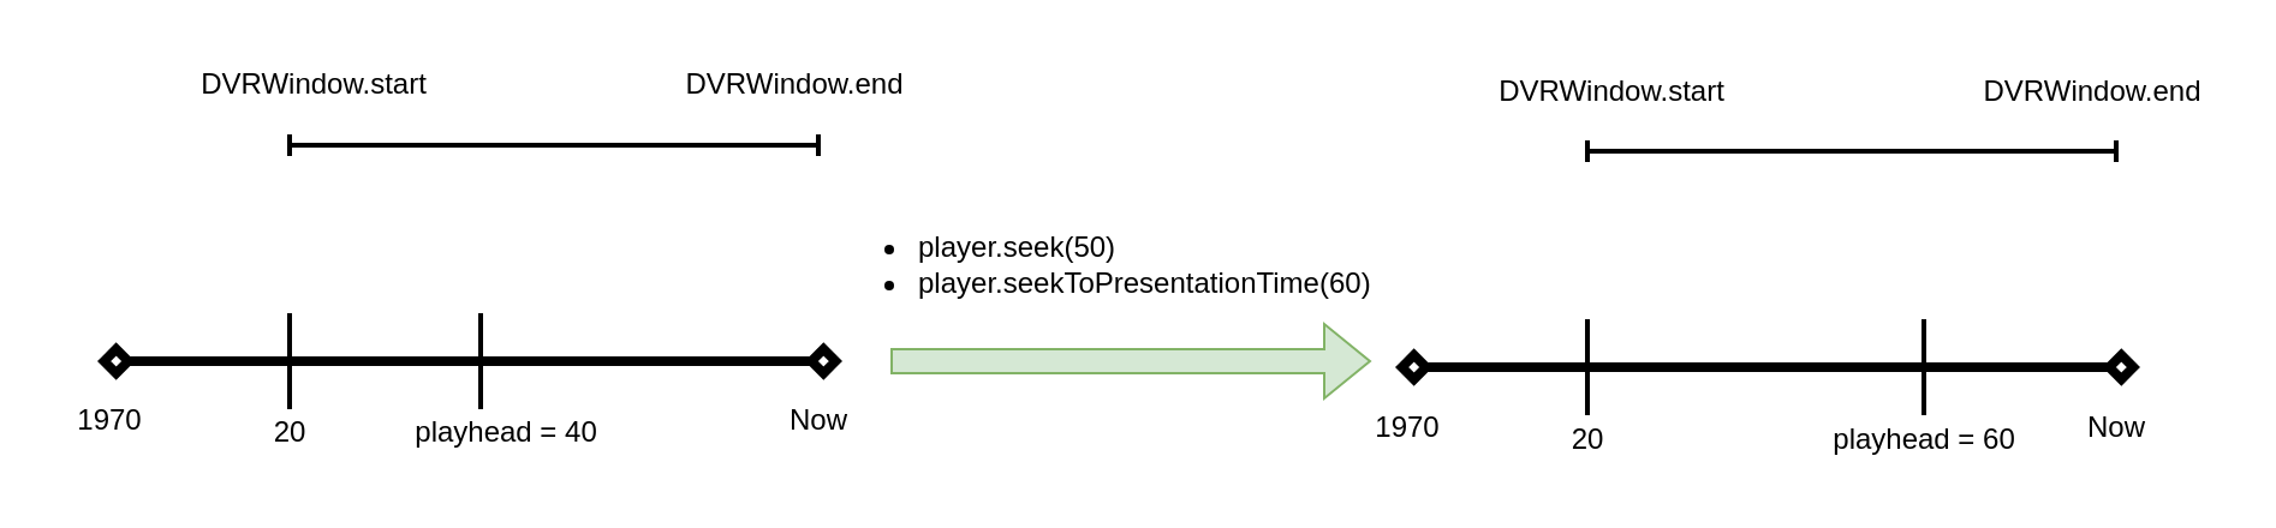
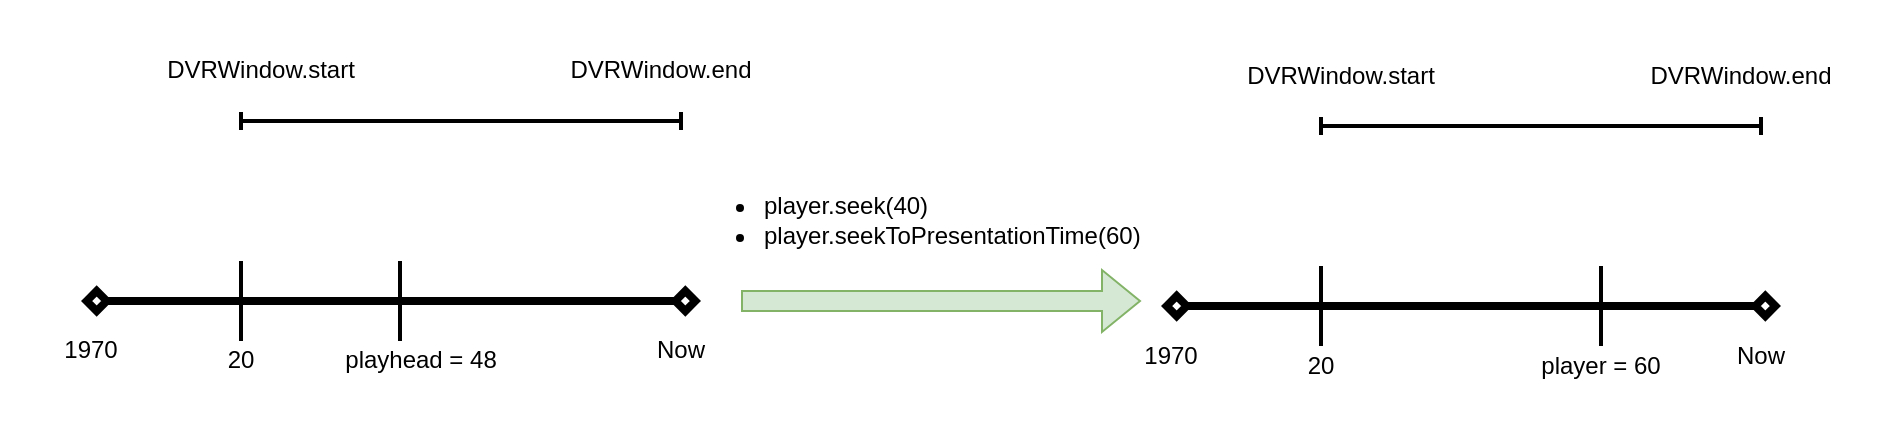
  <mxCell id="0" />
  <mxCell id="1" parent="0" />
- <mxCell id="2" value="&lt;ul style=&quot;&quot;&gt;&lt;li&gt;player.seek(50)&lt;/li&gt;&lt;li&gt;player.seekToPresentationTime(60)&lt;/li&gt;&lt;/ul&gt;" style="text;html=1;align=left;verticalAlign=middle;resizable=0;points=[];autosize=1;strokeColor=none;fillColor=none;" parent="1" vertex="1"><mxGeometry x="340" y="75" width="250" height="70" as="geometry" /></mxCell>
+ <mxCell id="2" value="&lt;ul style=&quot;&quot;&gt;&lt;li&gt;player.seek(40)&lt;/li&gt;&lt;li&gt;player.seekToPresentationTime(60)&lt;/li&gt;&lt;/ul&gt;" style="text;html=1;align=left;verticalAlign=middle;resizable=0;points=[];autosize=1;strokeColor=none;fillColor=none;" parent="1" vertex="1"><mxGeometry x="340" y="75" width="250" height="70" as="geometry" /></mxCell>
  <mxCell id="3" value="" style="shape=flexArrow;endArrow=classic;html=1;rounded=0;fontSize=12;fillColor=#d5e8d4;strokeColor=#82b366;" parent="1" edge="1"><mxGeometry width="50" height="50" relative="1" as="geometry"><mxPoint x="370" y="150" as="sourcePoint" /><mxPoint x="570" y="150" as="targetPoint" /></mxGeometry></mxCell>
  <mxCell id="4" value="" style="endArrow=diamond;html=1;rounded=0;startArrow=diamond;startFill=0;strokeWidth=4;endFill=0;" parent="1" edge="1"><mxGeometry width="50" height="50" relative="1" as="geometry"><mxPoint x="40" y="150" as="sourcePoint" /><mxPoint x="350" y="150" as="targetPoint" /></mxGeometry></mxCell>
  <mxCell id="5" value="1970" style="text;html=1;align=center;verticalAlign=middle;resizable=0;points=[];autosize=1;strokeColor=none;fillColor=none;" parent="1" vertex="1"><mxGeometry x="20" y="160" width="50" height="30" as="geometry" /></mxCell>
- <mxCell id="6" value="playhead = 40" style="text;html=1;align=center;verticalAlign=middle;resizable=0;points=[];autosize=1;strokeColor=none;fillColor=none;" parent="1" vertex="1"><mxGeometry x="160" y="165" width="100" height="30" as="geometry" /></mxCell>
+ <mxCell id="6" value="playhead = 48" style="text;html=1;align=center;verticalAlign=middle;resizable=0;points=[];autosize=1;strokeColor=none;fillColor=none;" parent="1" vertex="1"><mxGeometry x="160" y="165" width="100" height="30" as="geometry" /></mxCell>
  <mxCell id="7" value="" style="endArrow=none;html=1;rounded=0;strokeWidth=2;" parent="1" edge="1"><mxGeometry width="50" height="50" relative="1" as="geometry"><mxPoint x="199.5" y="170" as="sourcePoint" /><mxPoint x="199.5" y="130" as="targetPoint" /></mxGeometry></mxCell>
  <mxCell id="8" value="Now" style="text;html=1;align=center;verticalAlign=middle;resizable=0;points=[];autosize=1;strokeColor=none;fillColor=none;" parent="1" vertex="1"><mxGeometry x="315" y="160" width="50" height="30" as="geometry" /></mxCell>
  <mxCell id="9" value="" style="endArrow=baseDash;html=1;rounded=0;startArrow=baseDash;startFill=0;endFill=0;strokeWidth=2;" edge="1" parent="1"><mxGeometry width="50" height="50" relative="1" as="geometry"><mxPoint x="120" y="60" as="sourcePoint" /><mxPoint x="340" y="60" as="targetPoint" /></mxGeometry></mxCell>
  <mxCell id="10" value="DVRWindow.start" style="text;html=1;align=center;verticalAlign=middle;resizable=0;points=[];autosize=1;strokeColor=none;fillColor=none;" vertex="1" parent="1"><mxGeometry x="70" y="20" width="120" height="30" as="geometry" /></mxCell>
  <mxCell id="11" value="DVRWindow.end" style="text;html=1;align=center;verticalAlign=middle;resizable=0;points=[];autosize=1;strokeColor=none;fillColor=none;" vertex="1" parent="1"><mxGeometry x="275" y="20" width="110" height="30" as="geometry" /></mxCell>
  <mxCell id="12" value="" style="endArrow=none;html=1;rounded=0;strokeWidth=2;" edge="1" parent="1"><mxGeometry width="50" height="50" relative="1" as="geometry"><mxPoint x="120" y="170" as="sourcePoint" /><mxPoint x="120" y="130" as="targetPoint" /></mxGeometry></mxCell>
  <mxCell id="13" value="20" style="text;html=1;align=center;verticalAlign=middle;resizable=0;points=[];autosize=1;strokeColor=none;fillColor=none;" vertex="1" parent="1"><mxGeometry x="100" y="165" width="40" height="30" as="geometry" /></mxCell>
  <mxCell id="14" value="" style="endArrow=diamond;html=1;rounded=0;startArrow=diamond;startFill=0;strokeWidth=4;endFill=0;" edge="1" parent="1"><mxGeometry width="50" height="50" relative="1" as="geometry"><mxPoint x="580" y="152.5" as="sourcePoint" /><mxPoint x="890" y="152.5" as="targetPoint" /></mxGeometry></mxCell>
  <mxCell id="15" value="1970" style="text;html=1;align=center;verticalAlign=middle;resizable=0;points=[];autosize=1;strokeColor=none;fillColor=none;" vertex="1" parent="1"><mxGeometry x="560" y="162.5" width="50" height="30" as="geometry" /></mxCell>
- <mxCell id="16" value="playhead = 60" style="text;html=1;align=center;verticalAlign=middle;resizable=0;points=[];autosize=1;strokeColor=none;fillColor=none;" vertex="1" parent="1"><mxGeometry x="750" y="167.5" width="100" height="30" as="geometry" /></mxCell>
+ <mxCell id="16" value="player = 60" style="text;html=1;align=center;verticalAlign=middle;resizable=0;points=[];autosize=1;strokeColor=none;fillColor=none;" vertex="1" parent="1"><mxGeometry x="750" y="167.5" width="100" height="30" as="geometry" /></mxCell>
  <mxCell id="17" value="" style="endArrow=none;html=1;rounded=0;strokeWidth=2;" edge="1" parent="1"><mxGeometry width="50" height="50" relative="1" as="geometry"><mxPoint x="800" y="172.5" as="sourcePoint" /><mxPoint x="800" y="132.5" as="targetPoint" /></mxGeometry></mxCell>
  <mxCell id="18" value="Now" style="text;html=1;align=center;verticalAlign=middle;resizable=0;points=[];autosize=1;strokeColor=none;fillColor=none;" vertex="1" parent="1"><mxGeometry x="855" y="162.5" width="50" height="30" as="geometry" /></mxCell>
  <mxCell id="19" value="" style="endArrow=baseDash;html=1;rounded=0;startArrow=baseDash;startFill=0;endFill=0;strokeWidth=2;" edge="1" parent="1"><mxGeometry width="50" height="50" relative="1" as="geometry"><mxPoint x="660" y="62.5" as="sourcePoint" /><mxPoint x="880" y="62.5" as="targetPoint" /></mxGeometry></mxCell>
  <mxCell id="20" value="DVRWindow.start" style="text;html=1;align=center;verticalAlign=middle;resizable=0;points=[];autosize=1;strokeColor=none;fillColor=none;" vertex="1" parent="1"><mxGeometry x="610" y="22.5" width="120" height="30" as="geometry" /></mxCell>
  <mxCell id="21" value="DVRWindow.end" style="text;html=1;align=center;verticalAlign=middle;resizable=0;points=[];autosize=1;strokeColor=none;fillColor=none;" vertex="1" parent="1"><mxGeometry x="815" y="22.5" width="110" height="30" as="geometry" /></mxCell>
  <mxCell id="22" value="" style="endArrow=none;html=1;rounded=0;strokeWidth=2;" edge="1" parent="1"><mxGeometry width="50" height="50" relative="1" as="geometry"><mxPoint x="660" y="172.5" as="sourcePoint" /><mxPoint x="660" y="132.5" as="targetPoint" /></mxGeometry></mxCell>
  <mxCell id="23" value="20" style="text;html=1;align=center;verticalAlign=middle;resizable=0;points=[];autosize=1;strokeColor=none;fillColor=none;" vertex="1" parent="1"><mxGeometry x="640" y="167.5" width="40" height="30" as="geometry" /></mxCell>
